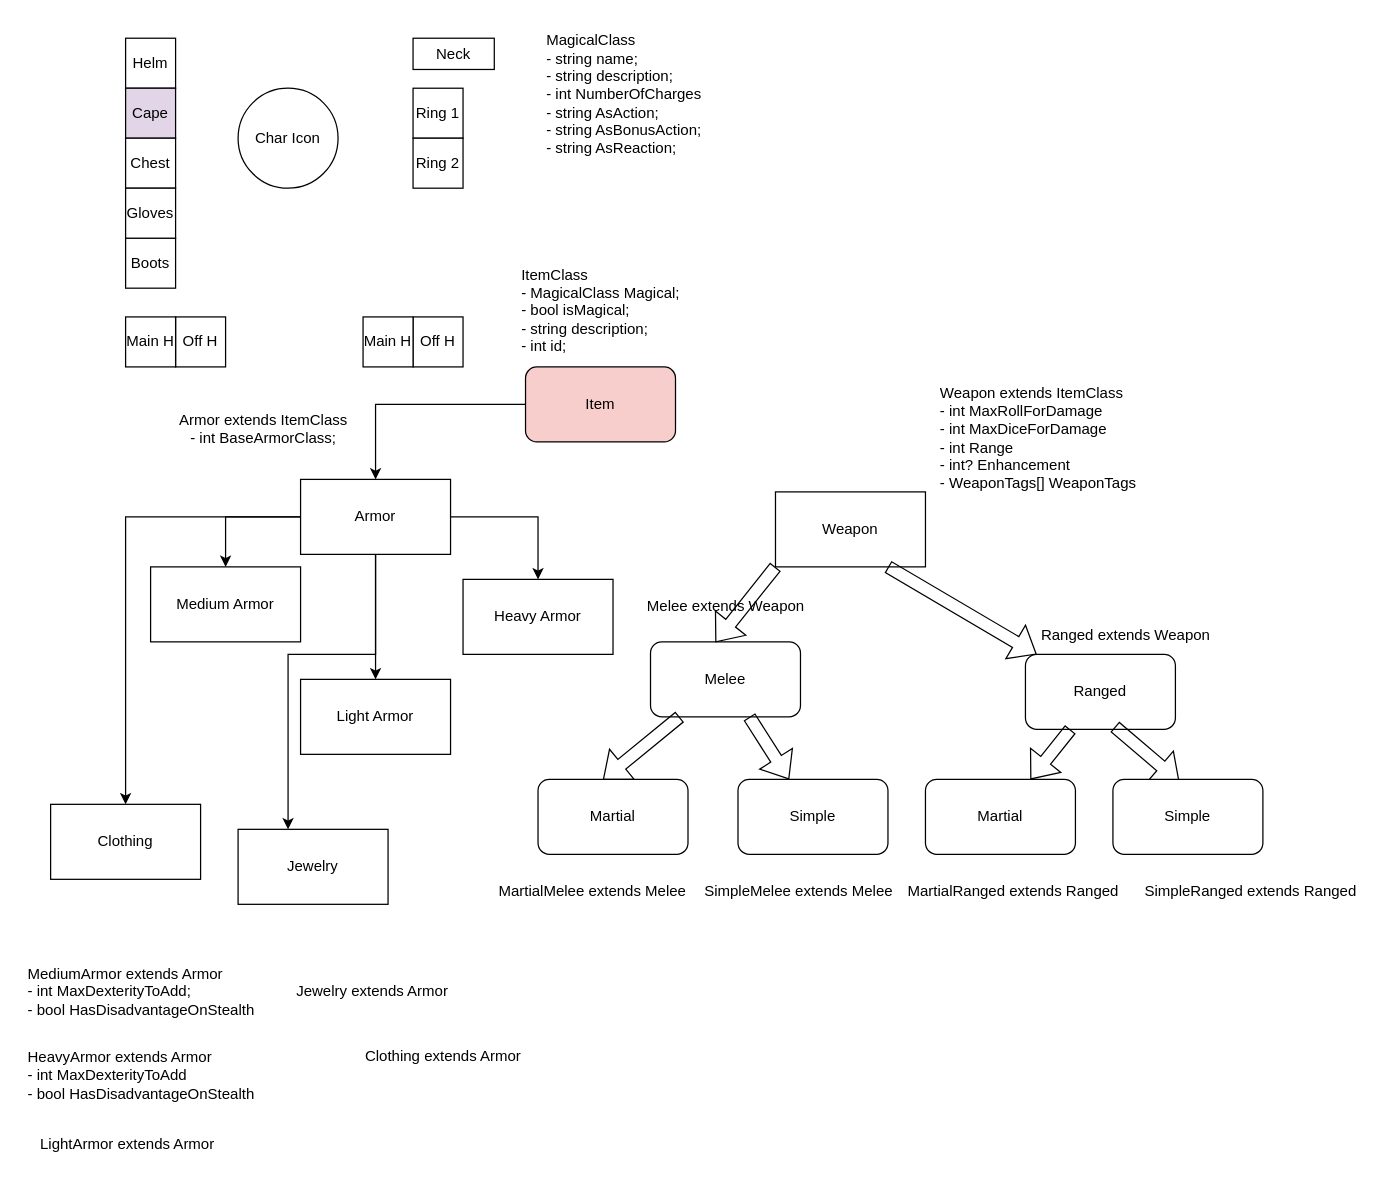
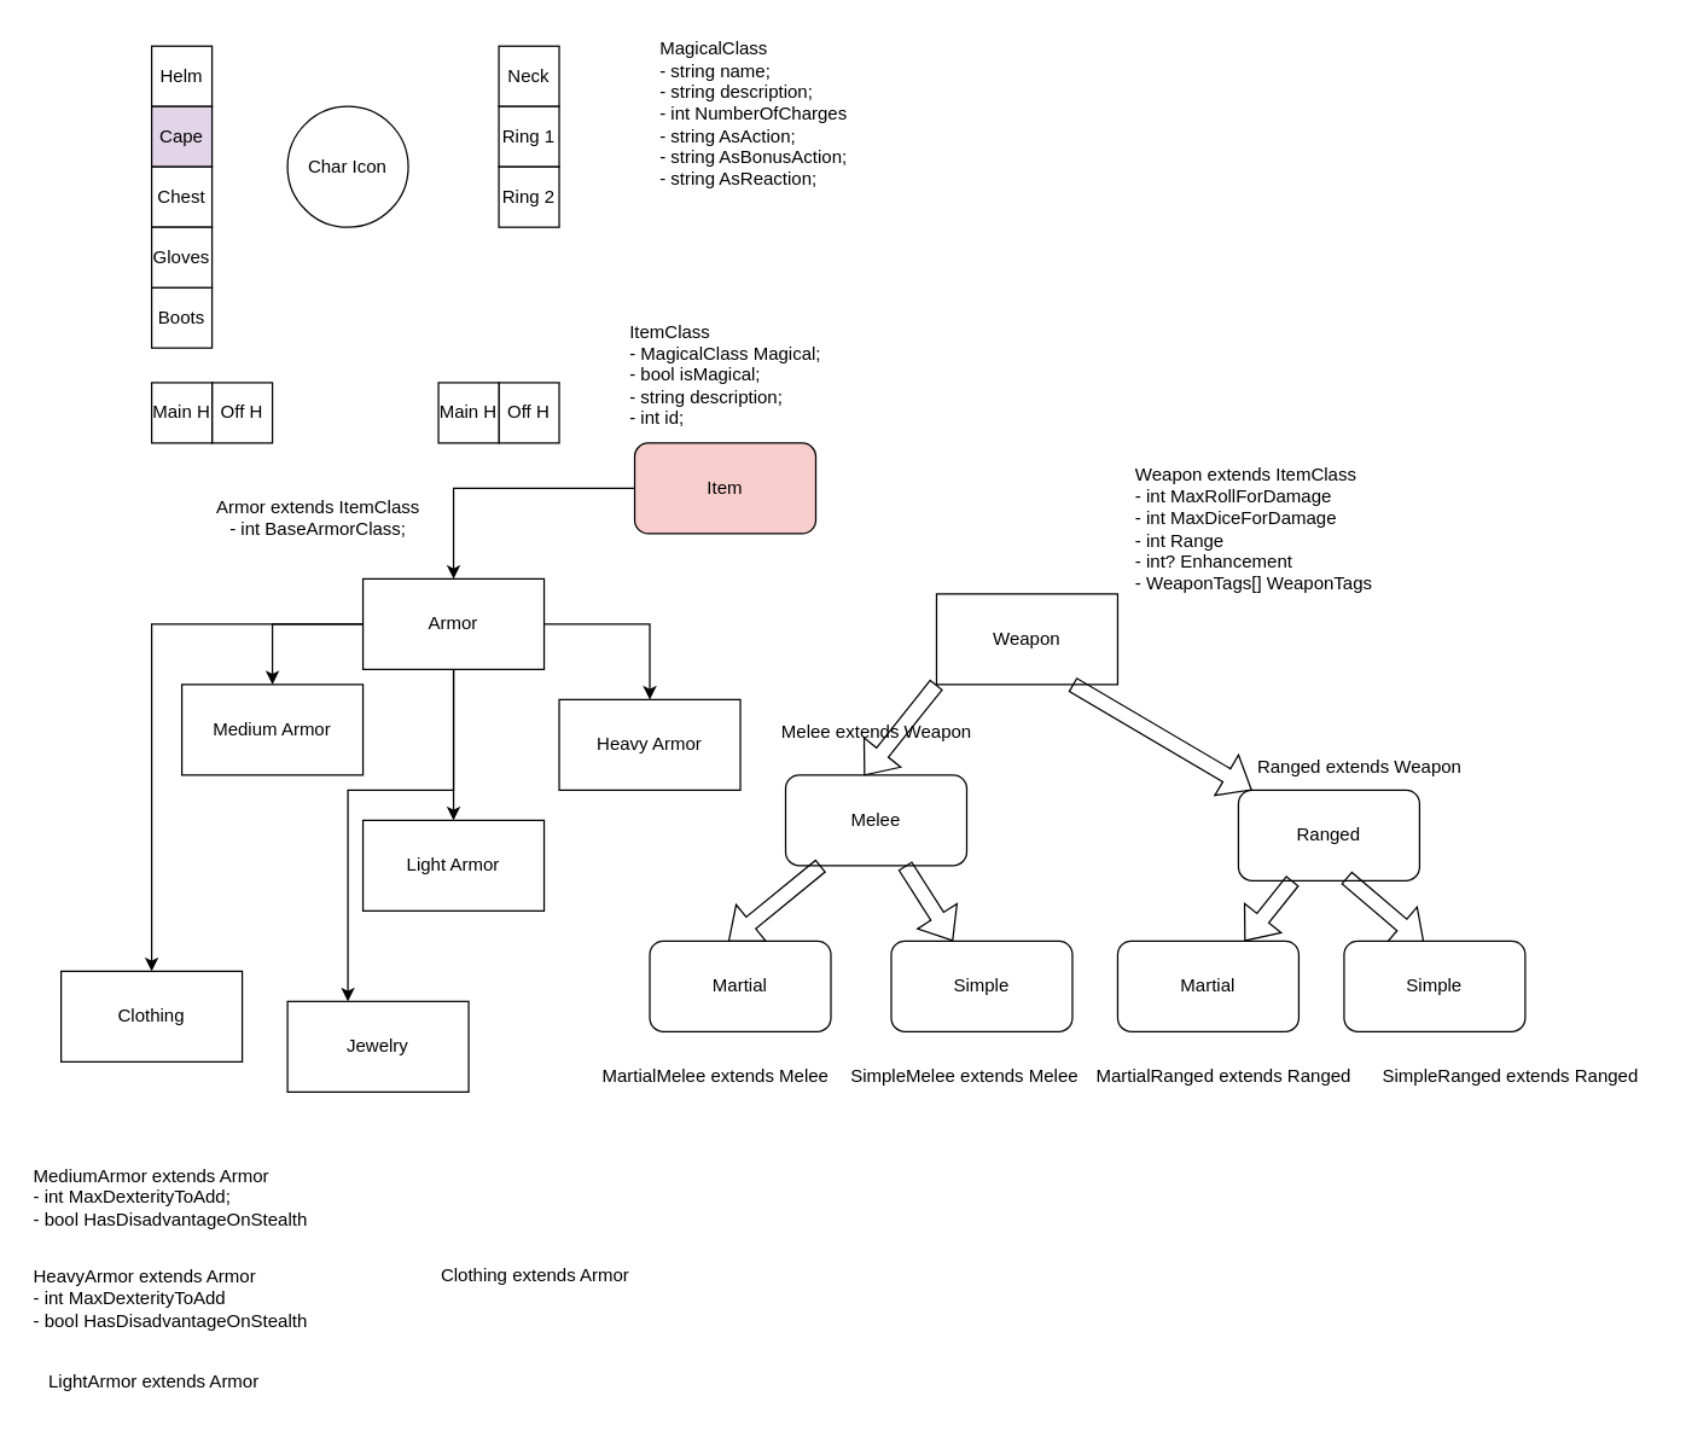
  <mxCell id="0" />
  <mxCell id="1" parent="0" />
  <mxCell id="2" value="Char Icon" style="ellipse;whiteSpace=wrap;html=1;aspect=fixed;" vertex="1" parent="1"><mxGeometry x="190" y="70" width="80" height="80" as="geometry" /></mxCell>
  <mxCell id="3" value="Helm" style="whiteSpace=wrap;html=1;aspect=fixed;" vertex="1" parent="1"><mxGeometry x="100" y="30" width="40" height="40" as="geometry" /></mxCell>
  <mxCell id="4" value="Cape" style="whiteSpace=wrap;html=1;aspect=fixed;fillColor=#e1d5e7;" vertex="1" parent="1"><mxGeometry x="100" y="70" width="40" height="40" as="geometry" /></mxCell>
  <mxCell id="5" value="Chest" style="whiteSpace=wrap;html=1;aspect=fixed;" vertex="1" parent="1"><mxGeometry x="100" y="110" width="40" height="40" as="geometry" /></mxCell>
  <mxCell id="6" value="Boots" style="whiteSpace=wrap;html=1;aspect=fixed;" vertex="1" parent="1"><mxGeometry x="100" y="190" width="40" height="40" as="geometry" /></mxCell>
- <mxCell id="7" value="Neck" style="whiteSpace=wrap;html=1;aspect=fixed;" vertex="1" parent="1"><mxGeometry x="330" y="30" width="65" height="25" as="geometry" /></mxCell>
+ <mxCell id="7" value="Neck" style="whiteSpace=wrap;html=1;aspect=fixed;" vertex="1" parent="1"><mxGeometry x="330" y="30" width="40" height="40" as="geometry" /></mxCell>
  <mxCell id="8" value="Ring 1" style="whiteSpace=wrap;html=1;aspect=fixed;" vertex="1" parent="1"><mxGeometry x="330" y="70" width="40" height="40" as="geometry" /></mxCell>
  <mxCell id="9" value="Ring 2" style="whiteSpace=wrap;html=1;aspect=fixed;" vertex="1" parent="1"><mxGeometry x="330" y="110" width="40" height="40" as="geometry" /></mxCell>
  <mxCell id="10" value="Off H" style="whiteSpace=wrap;html=1;aspect=fixed;" vertex="1" parent="1"><mxGeometry x="140" y="253" width="40" height="40" as="geometry" /></mxCell>
  <mxCell id="11" value="Main H" style="whiteSpace=wrap;html=1;aspect=fixed;" vertex="1" parent="1"><mxGeometry x="100" y="253" width="40" height="40" as="geometry" /></mxCell>
  <mxCell id="12" value="Off H" style="whiteSpace=wrap;html=1;aspect=fixed;" vertex="1" parent="1"><mxGeometry x="330" y="253" width="40" height="40" as="geometry" /></mxCell>
  <mxCell id="13" value="Main H" style="whiteSpace=wrap;html=1;aspect=fixed;" vertex="1" parent="1"><mxGeometry x="290" y="253" width="40" height="40" as="geometry" /></mxCell>
  <mxCell id="14" style="edgeStyle=orthogonalEdgeStyle;rounded=0;orthogonalLoop=1;jettySize=auto;html=1;" edge="1" parent="1" source="15" target="20"><mxGeometry relative="1" as="geometry"><mxPoint x="370" y="393" as="targetPoint" /></mxGeometry></mxCell>
  <mxCell id="15" value="Item" style="rounded=1;whiteSpace=wrap;html=1;fillColor=#f8cecc;" vertex="1" parent="1"><mxGeometry x="420" y="293" width="120" height="60" as="geometry" /></mxCell>
  <mxCell id="16" style="edgeStyle=orthogonalEdgeStyle;rounded=0;orthogonalLoop=1;jettySize=auto;html=1;" edge="1" parent="1" source="20" target="23"><mxGeometry relative="1" as="geometry"><mxPoint x="200" y="463" as="targetPoint" /><Array as="points"><mxPoint x="180" y="413" /></Array></mxGeometry></mxCell>
  <mxCell id="17" style="edgeStyle=orthogonalEdgeStyle;rounded=0;orthogonalLoop=1;jettySize=auto;html=1;entryX=0.5;entryY=0;entryDx=0;entryDy=0;" edge="1" parent="1" source="20" target="22"><mxGeometry relative="1" as="geometry"><mxPoint x="300" y="463" as="targetPoint" /></mxGeometry></mxCell>
  <mxCell id="18" style="edgeStyle=orthogonalEdgeStyle;rounded=0;orthogonalLoop=1;jettySize=auto;html=1;" edge="1" parent="1" source="20" target="26"><mxGeometry relative="1" as="geometry" /></mxCell>
  <mxCell id="19" style="edgeStyle=orthogonalEdgeStyle;rounded=0;orthogonalLoop=1;jettySize=auto;html=1;" edge="1" parent="1" source="20" target="27"><mxGeometry relative="1" as="geometry"><Array as="points"><mxPoint x="300" y="523" /><mxPoint x="230" y="523" /></Array></mxGeometry></mxCell>
  <mxCell id="20" value="Armor&lt;span style=&quot;color: rgba(0, 0, 0, 0); font-family: monospace; font-size: 0px; text-align: start; text-wrap-mode: nowrap;&quot;&gt;%3CmxGraphModel%3E%3Croot%3E%3CmxCell%20id%3D%220%22%2F%3E%3CmxCell%20id%3D%221%22%20parent%3D%220%22%2F%3E%3CmxCell%20id%3D%222%22%20value%3D%22Off%20H%22%20style%3D%22whiteSpace%3Dwrap%3Bhtml%3D1%3Baspect%3Dfixed%3B%22%20vertex%3D%221%22%20parent%3D%221%22%3E%3CmxGeometry%20x%3D%22130%22%20y%3D%22280%22%20width%3D%2240%22%20height%3D%2240%22%20as%3D%22geometry%22%2F%3E%3C%2FmxCell%3E%3CmxCell%20id%3D%223%22%20value%3D%22Main%20H%22%20style%3D%22whiteSpace%3Dwrap%3Bhtml%3D1%3Baspect%3Dfixed%3B%22%20vertex%3D%221%22%20parent%3D%221%22%3E%3CmxGeometry%20x%3D%2290%22%20y%3D%22280%22%20width%3D%2240%22%20height%3D%2240%22%20as%3D%22geometry%22%2F%3E%3C%2FmxCell%3E%3C%2Froot%3E%3C%2FmxGraphModel%3E&lt;/span&gt;" style="rounded=0;whiteSpace=wrap;html=1;" vertex="1" parent="1"><mxGeometry x="240" y="383" width="120" height="60" as="geometry" /></mxCell>
  <mxCell id="21" value="Weapon" style="rounded=0;whiteSpace=wrap;html=1;" vertex="1" parent="1"><mxGeometry x="620" y="393" width="120" height="60" as="geometry" /></mxCell>
  <mxCell id="22" value="Light Armor" style="rounded=0;whiteSpace=wrap;html=1;" vertex="1" parent="1"><mxGeometry x="240" y="543" width="120" height="60" as="geometry" /></mxCell>
  <mxCell id="23" value="Medium Armor" style="rounded=0;whiteSpace=wrap;html=1;" vertex="1" parent="1"><mxGeometry x="120" y="453" width="120" height="60" as="geometry" /></mxCell>
  <mxCell id="24" style="edgeStyle=orthogonalEdgeStyle;rounded=0;orthogonalLoop=1;jettySize=auto;html=1;entryX=0.5;entryY=0;entryDx=0;entryDy=0;" edge="1" parent="1" source="20" target="25"><mxGeometry relative="1" as="geometry"><mxPoint x="420" y="463" as="targetPoint" /></mxGeometry></mxCell>
  <mxCell id="25" value="Heavy Armor" style="rounded=0;whiteSpace=wrap;html=1;" vertex="1" parent="1"><mxGeometry x="370" y="463" width="120" height="60" as="geometry" /></mxCell>
  <mxCell id="26" value="Clothing" style="rounded=0;whiteSpace=wrap;html=1;" vertex="1" parent="1"><mxGeometry x="40" y="643" width="120" height="60" as="geometry" /></mxCell>
  <mxCell id="27" value="Jewelry" style="rounded=0;whiteSpace=wrap;html=1;" vertex="1" parent="1"><mxGeometry x="190" y="663" width="120" height="60" as="geometry" /></mxCell>
  <mxCell id="28" value="Ranged" style="rounded=1;whiteSpace=wrap;html=1;" vertex="1" parent="1"><mxGeometry x="820" y="523" width="120" height="60" as="geometry" /></mxCell>
  <mxCell id="29" value="Melee" style="rounded=1;whiteSpace=wrap;html=1;" vertex="1" parent="1"><mxGeometry x="520" y="513" width="120" height="60" as="geometry" /></mxCell>
  <mxCell id="30" value="" style="shape=flexArrow;endArrow=classic;html=1;rounded=0;exitX=0;exitY=1;exitDx=0;exitDy=0;entryX=0.433;entryY=0.005;entryDx=0;entryDy=0;entryPerimeter=0;" edge="1" parent="1" source="21" target="29"><mxGeometry width="50" height="50" relative="1" as="geometry"><mxPoint x="530" y="523" as="sourcePoint" /><mxPoint x="580" y="473" as="targetPoint" /></mxGeometry></mxCell>
  <mxCell id="31" value="" style="shape=flexArrow;endArrow=classic;html=1;rounded=0;exitX=0.75;exitY=1;exitDx=0;exitDy=0;" edge="1" parent="1" source="21" target="28"><mxGeometry width="50" height="50" relative="1" as="geometry"><mxPoint x="630" y="463" as="sourcePoint" /><mxPoint x="582" y="523" as="targetPoint" /></mxGeometry></mxCell>
  <mxCell id="32" value="" style="shape=flexArrow;endArrow=classic;html=1;rounded=0;entryX=0.433;entryY=0.005;entryDx=0;entryDy=0;entryPerimeter=0;" edge="1" parent="1" source="29" target="34"><mxGeometry width="50" height="50" relative="1" as="geometry"><mxPoint x="540" y="573" as="sourcePoint" /><mxPoint x="492" y="633" as="targetPoint" /></mxGeometry></mxCell>
  <mxCell id="33" value="" style="shape=flexArrow;endArrow=classic;html=1;rounded=0;" edge="1" parent="1" source="29" target="35"><mxGeometry width="50" height="50" relative="1" as="geometry"><mxPoint x="610" y="573" as="sourcePoint" /><mxPoint x="663" y="633" as="targetPoint" /></mxGeometry></mxCell>
  <mxCell id="34" value="Martial&lt;span style=&quot;color: rgba(0, 0, 0, 0); font-family: monospace; font-size: 0px; text-align: start; text-wrap-mode: nowrap;&quot;&gt;%3CmxGraphModel%3E%3Croot%3E%3CmxCell%20id%3D%220%22%2F%3E%3CmxCell%20id%3D%221%22%20parent%3D%220%22%2F%3E%3CmxCell%20id%3D%222%22%20value%3D%22%22%20style%3D%22shape%3DflexArrow%3BendArrow%3Dclassic%3Bhtml%3D1%3Brounded%3D0%3BexitX%3D0.75%3BexitY%3D1%3BexitDx%3D0%3BexitDy%3D0%3B%22%20edge%3D%221%22%20parent%3D%221%22%3E%3CmxGeometry%20width%3D%2250%22%20height%3D%2250%22%20relative%3D%221%22%20as%3D%22geometry%22%3E%3CmxPoint%20x%3D%221000%22%20y%3D%22190%22%20as%3D%22sourcePoint%22%2F%3E%3CmxPoint%20x%3D%221053%22%20y%3D%22250%22%20as%3D%22targetPoint%22%2F%3E%3C%2FmxGeometry%3E%3C%2FmxCell%3E%3C%2Froot%3E%3C%2FmxGraphModel%3E&lt;/span&gt;" style="rounded=1;whiteSpace=wrap;html=1;" vertex="1" parent="1"><mxGeometry x="430" y="623" width="120" height="60" as="geometry" /></mxCell>
  <mxCell id="35" value="Simple" style="rounded=1;whiteSpace=wrap;html=1;" vertex="1" parent="1"><mxGeometry x="590" y="623" width="120" height="60" as="geometry" /></mxCell>
  <mxCell id="36" value="" style="shape=flexArrow;endArrow=classic;html=1;rounded=0;" edge="1" parent="1" target="38" source="28"><mxGeometry width="50" height="50" relative="1" as="geometry"><mxPoint x="843" y="583" as="sourcePoint" /><mxPoint x="792" y="643" as="targetPoint" /></mxGeometry></mxCell>
  <mxCell id="37" value="" style="shape=flexArrow;endArrow=classic;html=1;rounded=0;exitX=0.596;exitY=0.966;exitDx=0;exitDy=0;exitPerimeter=0;entryX=0.443;entryY=0.032;entryDx=0;entryDy=0;entryPerimeter=0;" edge="1" parent="1" target="39" source="28"><mxGeometry width="50" height="50" relative="1" as="geometry"><mxPoint x="899" y="583" as="sourcePoint" /><mxPoint x="963" y="643" as="targetPoint" /></mxGeometry></mxCell>
  <mxCell id="38" value="Martial&lt;span style=&quot;color: rgba(0, 0, 0, 0); font-family: monospace; font-size: 0px; text-align: start; text-wrap-mode: nowrap;&quot;&gt;%3CmxGraphModel%3E%3Croot%3E%3CmxCell%20id%3D%220%22%2F%3E%3CmxCell%20id%3D%221%22%20parent%3D%220%22%2F%3E%3CmxCell%20id%3D%222%22%20value%3D%22%22%20style%3D%22shape%3DflexArrow%3BendArrow%3Dclassic%3Bhtml%3D1%3Brounded%3D0%3BexitX%3D0.75%3BexitY%3D1%3BexitDx%3D0%3BexitDy%3D0%3B%22%20edge%3D%221%22%20parent%3D%221%22%3E%3CmxGeometry%20width%3D%2250%22%20height%3D%2250%22%20relative%3D%221%22%20as%3D%22geometry%22%3E%3CmxPoint%20x%3D%221000%22%20y%3D%22190%22%20as%3D%22sourcePoint%22%2F%3E%3CmxPoint%20x%3D%221053%22%20y%3D%22250%22%20as%3D%22targetPoint%22%2F%3E%3C%2FmxGeometry%3E%3C%2FmxCell%3E%3C%2Froot%3E%3C%2FmxGraphModel%3E&lt;/span&gt;" style="rounded=1;whiteSpace=wrap;html=1;" vertex="1" parent="1"><mxGeometry x="740" y="623" width="120" height="60" as="geometry" /></mxCell>
  <mxCell id="39" value="Simple" style="rounded=1;whiteSpace=wrap;html=1;" vertex="1" parent="1"><mxGeometry x="890" y="623" width="120" height="60" as="geometry" /></mxCell>
  <mxCell id="40" value="&lt;div&gt;ItemClass&lt;/div&gt;- MagicalClass Magical;&lt;div&gt;- bool isMagical;&lt;/div&gt;&lt;div&gt;- string description;&lt;/div&gt;&lt;div&gt;- int id;&lt;/div&gt;" style="text;html=1;align=left;verticalAlign=middle;resizable=0;points=[];autosize=1;strokeColor=none;fillColor=none;" vertex="1" parent="1"><mxGeometry x="415" y="203" width="150" height="90" as="geometry" /></mxCell>
  <mxCell id="41" value="Armor extends ItemClass&lt;div&gt;- int BaseArmorClass;&lt;/div&gt;&lt;div&gt;&lt;br&gt;&lt;/div&gt;" style="text;html=1;align=center;verticalAlign=middle;resizable=0;points=[];autosize=1;strokeColor=none;fillColor=none;" vertex="1" parent="1"><mxGeometry x="130" y="320" width="160" height="60" as="geometry" /></mxCell>
  <mxCell id="42" value="MediumArmor extends Armor&lt;div&gt;- int MaxDexterityToAdd;&lt;/div&gt;&lt;div&gt;- bool HasDisadvantageOnStealth&lt;/div&gt;" style="text;html=1;align=left;verticalAlign=middle;resizable=0;points=[];autosize=1;strokeColor=none;fillColor=none;" vertex="1" parent="1"><mxGeometry x="20" y="763" width="200" height="60" as="geometry" /></mxCell>
  <mxCell id="43" value="LightArmor extends Armor" style="text;html=1;align=left;verticalAlign=middle;resizable=0;points=[];autosize=1;strokeColor=none;fillColor=none;" vertex="1" parent="1"><mxGeometry x="30" y="900" width="160" height="30" as="geometry" /></mxCell>
  <mxCell id="44" value="HeavyArmor extends Armor&lt;div&gt;- int MaxDexterityToAdd&lt;/div&gt;&lt;div&gt;- bool HasDisadvantageOnStealth&lt;/div&gt;" style="text;html=1;align=left;verticalAlign=middle;resizable=0;points=[];autosize=1;strokeColor=none;fillColor=none;" vertex="1" parent="1"><mxGeometry x="20" y="830" width="200" height="60" as="geometry" /></mxCell>
- <mxCell id="45" value="Jewelry extends Armor" style="text;html=1;align=left;verticalAlign=middle;resizable=0;points=[];autosize=1;strokeColor=none;fillColor=none;" vertex="1" parent="1"><mxGeometry x="235" y="778" width="140" height="30" as="geometry" /></mxCell>
  <mxCell id="46" value="Clothing extends Armor" style="text;html=1;align=left;verticalAlign=middle;resizable=0;points=[];autosize=1;strokeColor=none;fillColor=none;" vertex="1" parent="1"><mxGeometry x="290" y="830" width="150" height="30" as="geometry" /></mxCell>
  <mxCell id="47" value="Weapon extends ItemClass&lt;div&gt;- int MaxRollForDamage&lt;/div&gt;&lt;div&gt;- int MaxDiceForDamage&lt;/div&gt;&lt;div&gt;- int Range&lt;/div&gt;&lt;div&gt;- int? Enhancement&lt;/div&gt;&lt;div&gt;- WeaponTags[] WeaponTags&lt;/div&gt;" style="text;html=1;align=left;verticalAlign=middle;resizable=0;points=[];autosize=1;strokeColor=none;fillColor=none;" vertex="1" parent="1"><mxGeometry x="750" y="300" width="180" height="100" as="geometry" /></mxCell>
  <mxCell id="48" value="Gloves" style="whiteSpace=wrap;html=1;aspect=fixed;" vertex="1" parent="1"><mxGeometry x="100" y="150" width="40" height="40" as="geometry" /></mxCell>
  <mxCell id="49" value="Melee extends Weapon" style="text;html=1;align=center;verticalAlign=middle;resizable=0;points=[];autosize=1;strokeColor=none;fillColor=none;" vertex="1" parent="1"><mxGeometry x="505" y="470" width="150" height="30" as="geometry" /></mxCell>
  <mxCell id="50" value="Ranged extends Weapon" style="text;html=1;align=center;verticalAlign=middle;resizable=0;points=[];autosize=1;strokeColor=none;fillColor=none;" vertex="1" parent="1"><mxGeometry x="820" y="493" width="160" height="30" as="geometry" /></mxCell>
  <mxCell id="51" value="MartialMelee extends Melee&lt;span style=&quot;background-color: transparent; color: light-dark(rgb(0, 0, 0), rgb(255, 255, 255));&quot;&gt;&amp;nbsp;&lt;/span&gt;" style="text;html=1;align=center;verticalAlign=middle;resizable=0;points=[];autosize=1;strokeColor=none;fillColor=none;" vertex="1" parent="1"><mxGeometry x="385" y="698" width="180" height="30" as="geometry" /></mxCell>
  <mxCell id="52" value="SimpleMelee extends Melee&lt;span style=&quot;background-color: transparent; color: light-dark(rgb(0, 0, 0), rgb(255, 255, 255));&quot;&gt;&amp;nbsp;&lt;/span&gt;" style="text;html=1;align=center;verticalAlign=middle;resizable=0;points=[];autosize=1;strokeColor=none;fillColor=none;" vertex="1" parent="1"><mxGeometry x="550" y="698" width="180" height="30" as="geometry" /></mxCell>
  <mxCell id="53" value="SimpleRanged extends Ranged" style="text;html=1;align=center;verticalAlign=middle;resizable=0;points=[];autosize=1;strokeColor=none;fillColor=none;" vertex="1" parent="1"><mxGeometry x="905" y="698" width="190" height="30" as="geometry" /></mxCell>
  <mxCell id="54" value="MartialRanged extends Ranged" style="text;html=1;align=center;verticalAlign=middle;resizable=0;points=[];autosize=1;strokeColor=none;fillColor=none;" vertex="1" parent="1"><mxGeometry x="715" y="698" width="190" height="30" as="geometry" /></mxCell>
  <mxCell id="55" value="MagicalClass&lt;div&gt;- string name;&lt;/div&gt;&lt;div&gt;- string description;&lt;/div&gt;&lt;div&gt;- int NumberOfCharges&lt;/div&gt;&lt;div&gt;- string AsAction;&lt;/div&gt;&lt;div&gt;- string AsBonusAction;&lt;/div&gt;&lt;div&gt;- string AsReaction;&lt;/div&gt;" style="text;html=1;align=left;verticalAlign=middle;resizable=0;points=[];autosize=1;strokeColor=none;fillColor=none;" vertex="1" parent="1"><mxGeometry x="435" y="20" width="150" height="110" as="geometry" /></mxCell>
